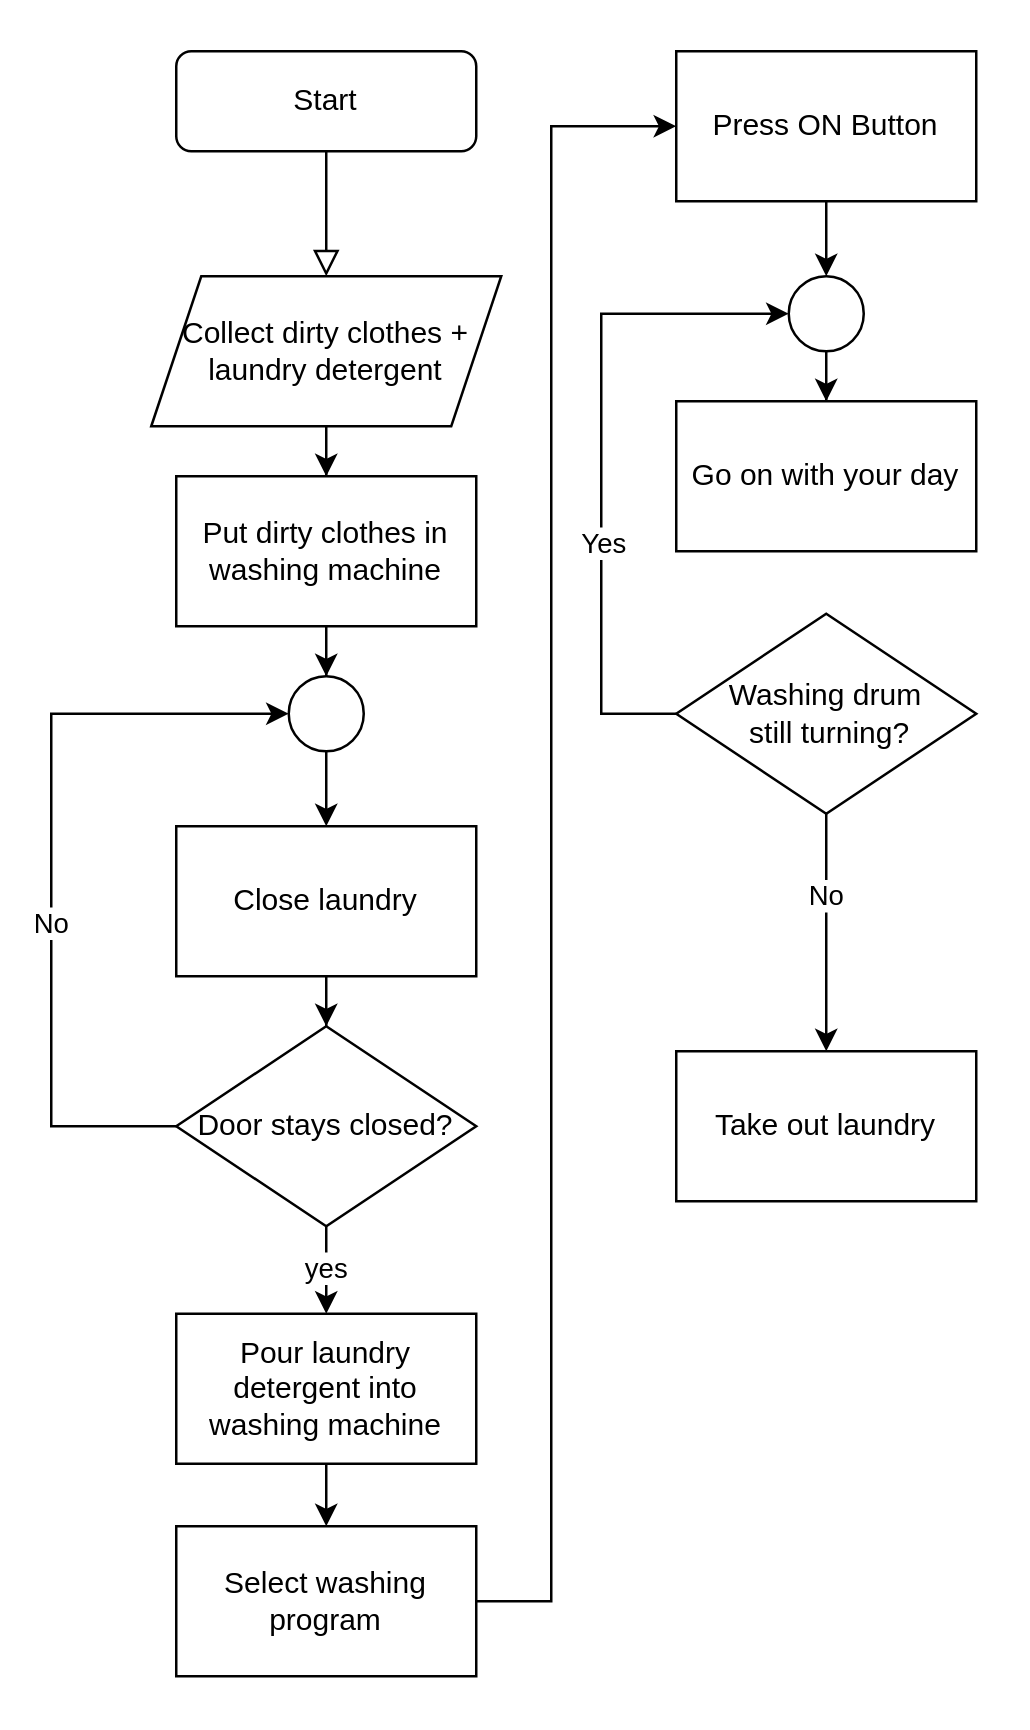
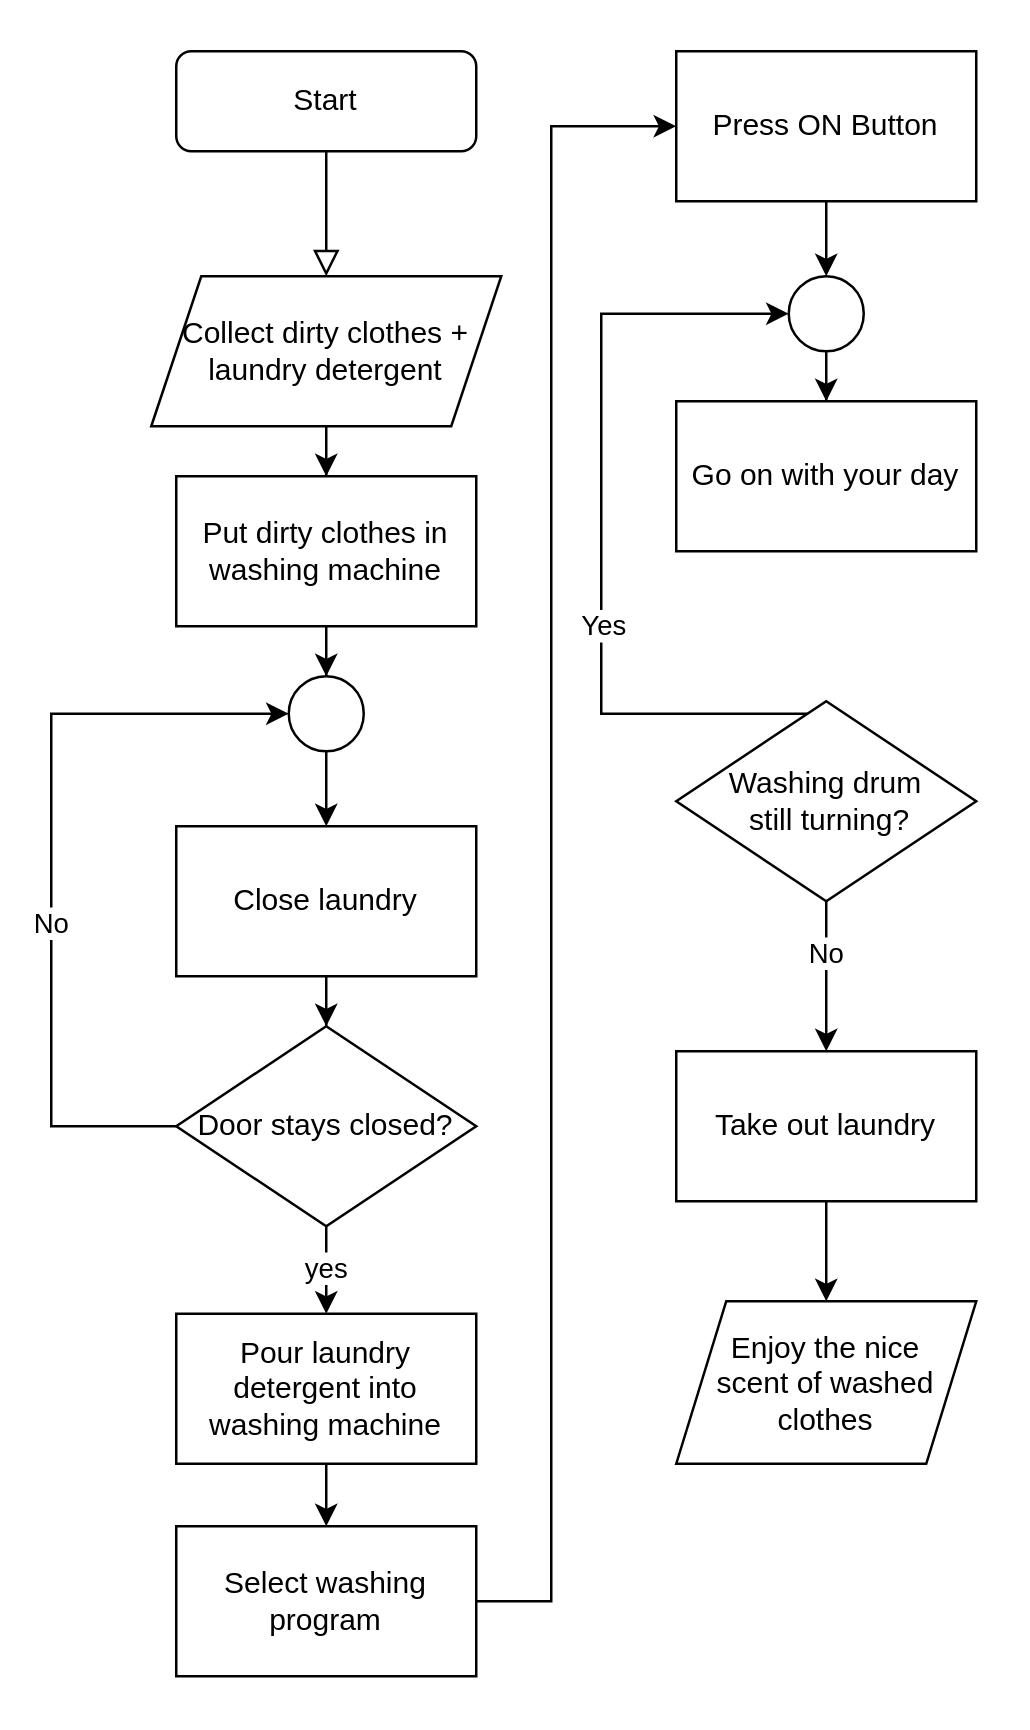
  <mxCell id="0" />
  <mxCell id="1" parent="0" />
  <mxCell id="2" value="" style="rounded=0;html=1;jettySize=auto;orthogonalLoop=1;fontSize=11;endArrow=block;endFill=0;endSize=8;strokeWidth=1;shadow=0;labelBackgroundColor=none;edgeStyle=orthogonalEdgeStyle;" parent="1" source="3" edge="1"><mxGeometry relative="1" as="geometry"><mxPoint x="130" y="110" as="targetPoint" /></mxGeometry></mxCell>
  <mxCell id="3" value="Start" style="rounded=1;whiteSpace=wrap;html=1;fontSize=12;glass=0;strokeWidth=1;shadow=0;" parent="1" vertex="1"><mxGeometry x="70" y="20" width="120" height="40" as="geometry" /></mxCell>
  <mxCell id="4" style="edgeStyle=orthogonalEdgeStyle;rounded=0;orthogonalLoop=1;jettySize=auto;html=1;" edge="1" parent="1" source="5" target="7"><mxGeometry relative="1" as="geometry"><mxPoint x="130" y="220" as="targetPoint" /></mxGeometry></mxCell>
  <mxCell id="5" value="Collect dirty clothes +&lt;br&gt;laundry detergent" style="shape=parallelogram;perimeter=parallelogramPerimeter;whiteSpace=wrap;html=1;fixedSize=1;" vertex="1" parent="1"><mxGeometry x="60" y="110" width="140" height="60" as="geometry" /></mxCell>
  <mxCell id="6" style="edgeStyle=orthogonalEdgeStyle;rounded=0;orthogonalLoop=1;jettySize=auto;html=1;entryX=0.5;entryY=0;entryDx=0;entryDy=0;" edge="1" parent="1" source="7" target="21"><mxGeometry relative="1" as="geometry" /></mxCell>
  <mxCell id="7" value="Put dirty clothes in washing machine" style="rounded=0;whiteSpace=wrap;html=1;" vertex="1" parent="1"><mxGeometry x="70" y="190" width="120" height="60" as="geometry" /></mxCell>
  <mxCell id="8" style="edgeStyle=orthogonalEdgeStyle;rounded=0;orthogonalLoop=1;jettySize=auto;html=1;" edge="1" parent="1" source="9" target="11"><mxGeometry relative="1" as="geometry"><mxPoint x="130" y="350" as="targetPoint" /></mxGeometry></mxCell>
  <mxCell id="9" value="Pour laundry detergent into washing machine" style="rounded=0;whiteSpace=wrap;html=1;" vertex="1" parent="1"><mxGeometry x="70" y="525" width="120" height="60" as="geometry" /></mxCell>
  <mxCell id="10" style="edgeStyle=orthogonalEdgeStyle;rounded=0;orthogonalLoop=1;jettySize=auto;html=1;entryX=0;entryY=0.5;entryDx=0;entryDy=0;" edge="1" parent="1" source="11" target="13"><mxGeometry relative="1" as="geometry"><Array as="points"><mxPoint x="220" y="640" /><mxPoint x="220" y="50" /></Array></mxGeometry></mxCell>
  <mxCell id="11" value="Select washing program" style="rounded=0;whiteSpace=wrap;html=1;" vertex="1" parent="1"><mxGeometry x="70" y="610" width="120" height="60" as="geometry" /></mxCell>
  <mxCell id="12" style="edgeStyle=orthogonalEdgeStyle;rounded=0;orthogonalLoop=1;jettySize=auto;html=1;entryX=0.5;entryY=0;entryDx=0;entryDy=0;" edge="1" parent="1" source="13" target="24"><mxGeometry relative="1" as="geometry" /></mxCell>
  <mxCell id="13" value="Press ON Button" style="rounded=0;whiteSpace=wrap;html=1;" vertex="1" parent="1"><mxGeometry x="270" y="20" width="120" height="60" as="geometry" /></mxCell>
  <mxCell id="14" style="edgeStyle=orthogonalEdgeStyle;rounded=0;orthogonalLoop=1;jettySize=auto;html=1;" edge="1" parent="1" source="15" target="19"><mxGeometry relative="1" as="geometry"><mxPoint x="130" y="380" as="targetPoint" /></mxGeometry></mxCell>
  <mxCell id="15" value="Close laundry" style="rounded=0;whiteSpace=wrap;html=1;" vertex="1" parent="1"><mxGeometry x="70" y="330" width="120" height="60" as="geometry" /></mxCell>
  <mxCell id="16" value="yes" style="edgeStyle=orthogonalEdgeStyle;rounded=0;orthogonalLoop=1;jettySize=auto;html=1;entryX=0.5;entryY=0;entryDx=0;entryDy=0;" edge="1" parent="1" source="19" target="9"><mxGeometry relative="1" as="geometry" /></mxCell>
  <mxCell id="17" style="edgeStyle=orthogonalEdgeStyle;rounded=0;orthogonalLoop=1;jettySize=auto;html=1;entryX=0;entryY=0.5;entryDx=0;entryDy=0;" edge="1" parent="1" source="19" target="21"><mxGeometry relative="1" as="geometry"><mxPoint x="30" y="280" as="targetPoint" /><Array as="points"><mxPoint x="20" y="450" /><mxPoint x="20" y="285" /></Array></mxGeometry></mxCell>
  <mxCell id="18" value="No" style="edgeLabel;html=1;align=center;verticalAlign=middle;resizable=0;points=[];" vertex="1" connectable="0" parent="17"><mxGeometry x="-0.474" y="-30" relative="1" as="geometry"><mxPoint x="-31" y="-50" as="offset" /></mxGeometry></mxCell>
  <mxCell id="19" value="Door stays closed?" style="rhombus;whiteSpace=wrap;html=1;" vertex="1" parent="1"><mxGeometry x="70" y="410" width="120" height="80" as="geometry" /></mxCell>
  <mxCell id="20" style="edgeStyle=orthogonalEdgeStyle;rounded=0;orthogonalLoop=1;jettySize=auto;html=1;entryX=0.5;entryY=0;entryDx=0;entryDy=0;" edge="1" parent="1" source="21" target="15"><mxGeometry relative="1" as="geometry" /></mxCell>
  <mxCell id="21" value="" style="ellipse;whiteSpace=wrap;html=1;aspect=fixed;" vertex="1" parent="1"><mxGeometry x="115" y="270" width="30" height="30" as="geometry" /></mxCell>
  <mxCell id="22" value="Go on with your day" style="rounded=0;whiteSpace=wrap;html=1;" vertex="1" parent="1"><mxGeometry x="270" y="160" width="120" height="60" as="geometry" /></mxCell>
  <mxCell id="23" style="edgeStyle=orthogonalEdgeStyle;rounded=0;orthogonalLoop=1;jettySize=auto;html=1;" edge="1" parent="1" source="24" target="22"><mxGeometry relative="1" as="geometry" /></mxCell>
  <mxCell id="24" value="" style="ellipse;whiteSpace=wrap;html=1;aspect=fixed;" vertex="1" parent="1"><mxGeometry x="315" y="110" width="30" height="30" as="geometry" /></mxCell>
  <mxCell id="25" style="edgeStyle=orthogonalEdgeStyle;rounded=0;orthogonalLoop=1;jettySize=auto;html=1;entryX=0;entryY=0.5;entryDx=0;entryDy=0;" edge="1" parent="1" source="29" target="24"><mxGeometry relative="1" as="geometry"><mxPoint x="250" y="120" as="targetPoint" /><Array as="points"><mxPoint x="240" y="285" /><mxPoint x="240" y="125" /></Array></mxGeometry></mxCell>
  <mxCell id="26" value="Yes&lt;br&gt;" style="edgeLabel;html=1;align=center;verticalAlign=middle;resizable=0;points=[];" vertex="1" connectable="0" parent="25"><mxGeometry x="-0.254" relative="1" as="geometry"><mxPoint as="offset" /></mxGeometry></mxCell>
  <mxCell id="27" style="edgeStyle=orthogonalEdgeStyle;rounded=0;orthogonalLoop=1;jettySize=auto;html=1;" edge="1" parent="1" source="29"><mxGeometry relative="1" as="geometry"><mxPoint x="330" y="420" as="targetPoint" /></mxGeometry></mxCell>
  <mxCell id="28" value="No" style="edgeLabel;html=1;align=center;verticalAlign=middle;resizable=0;points=[];" vertex="1" connectable="0" parent="27"><mxGeometry x="-0.33" y="-1" relative="1" as="geometry"><mxPoint as="offset" /></mxGeometry></mxCell>
- <mxCell id="29" value="Washing drum&lt;br&gt;&amp;nbsp;still turning?" style="rhombus;whiteSpace=wrap;html=1;" vertex="1" parent="1"><mxGeometry x="270" y="245" width="120" height="80" as="geometry" /></mxCell>
+ <mxCell id="29" value="Washing drum&lt;br&gt;&amp;nbsp;still turning?" style="rhombus;whiteSpace=wrap;html=1;" vertex="1" parent="1"><mxGeometry x="270" y="280" width="120" height="80" as="geometry" /></mxCell>
+ <mxCell id="30" style="edgeStyle=orthogonalEdgeStyle;rounded=0;orthogonalLoop=1;jettySize=auto;html=1;" edge="1" parent="1" source="31" target="32"><mxGeometry relative="1" as="geometry"><mxPoint x="330" y="540" as="targetPoint" /></mxGeometry></mxCell>
  <mxCell id="31" value="Take out laundry" style="rounded=0;whiteSpace=wrap;html=1;" vertex="1" parent="1"><mxGeometry x="270" y="420" width="120" height="60" as="geometry" /></mxCell>
+ <mxCell id="32" value="Enjoy the nice &lt;br&gt;scent of washed clothes" style="shape=parallelogram;perimeter=parallelogramPerimeter;whiteSpace=wrap;html=1;fixedSize=1;" vertex="1" parent="1"><mxGeometry x="270" y="520" width="120" height="65" as="geometry" /></mxCell>
